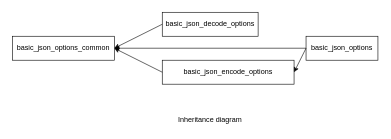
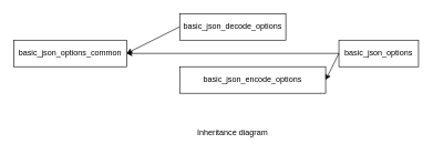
  <mxCell id="0" />
  <mxCell id="1" parent="0" />
  <mxCell id="2" value="basic_json_options" style="rounded=0;whiteSpace=wrap;html=1;" parent="1" vertex="1"><mxGeometry x="510" y="60" width="120" height="40" as="geometry" /></mxCell>
  <mxCell id="3" value="basic_json_decode_options" style="rounded=0;whiteSpace=wrap;html=1;" parent="1" vertex="1"><mxGeometry x="270" y="20" width="160" height="40" as="geometry" /></mxCell>
  <mxCell id="4" value="basic_json_encode_options" style="rounded=0;whiteSpace=wrap;html=1;" parent="1" vertex="1"><mxGeometry x="270" y="100" width="220" height="40" as="geometry" /></mxCell>
  <mxCell id="5" value="basic_json_options_common" style="rounded=0;whiteSpace=wrap;html=1;" parent="1" vertex="1"><mxGeometry x="20" y="60" width="170" height="40" as="geometry" /></mxCell>
- <mxCell id="6" value="" style="endArrow=classic;html=1;exitX=0;exitY=0.5;exitDx=0;exitDy=0;entryX=1;entryY=0.5;entryDx=0;entryDy=0;" parent="1" source="4" target="5" edge="1"><mxGeometry width="50" height="50" relative="1" as="geometry"><mxPoint x="20" y="210" as="sourcePoint" /><mxPoint x="70" y="160" as="targetPoint" /></mxGeometry></mxCell>
  <mxCell id="7" value="" style="endArrow=classic;html=1;exitX=0;exitY=0.5;exitDx=0;exitDy=0;" parent="1" source="3" edge="1"><mxGeometry width="50" height="50" relative="1" as="geometry"><mxPoint x="150" y="30" as="sourcePoint" /><mxPoint x="190" y="80" as="targetPoint" /></mxGeometry></mxCell>
  <mxCell id="8" value="" style="endArrow=classic;html=1;exitX=0;exitY=0.5;exitDx=0;exitDy=0;" parent="1" source="2" target="5" edge="1"><mxGeometry width="50" height="50" relative="1" as="geometry"><mxPoint x="500" y="230" as="sourcePoint" /><mxPoint x="550" y="180" as="targetPoint" /></mxGeometry></mxCell>
  <mxCell id="9" value="" style="endArrow=classic;html=1;entryX=1;entryY=0.5;entryDx=0;entryDy=0;" parent="1" target="4" edge="1"><mxGeometry width="50" height="50" relative="1" as="geometry"><mxPoint x="510" y="80" as="sourcePoint" /><mxPoint x="500" y="180" as="targetPoint" /></mxGeometry></mxCell>
  <mxCell id="10" value="Inheritance diagram" style="text;html=1;strokeColor=none;fillColor=none;align=center;verticalAlign=middle;whiteSpace=wrap;rounded=0;" vertex="1" parent="1"><mxGeometry x="290" y="190" width="120" height="20" as="geometry" /></mxCell>
